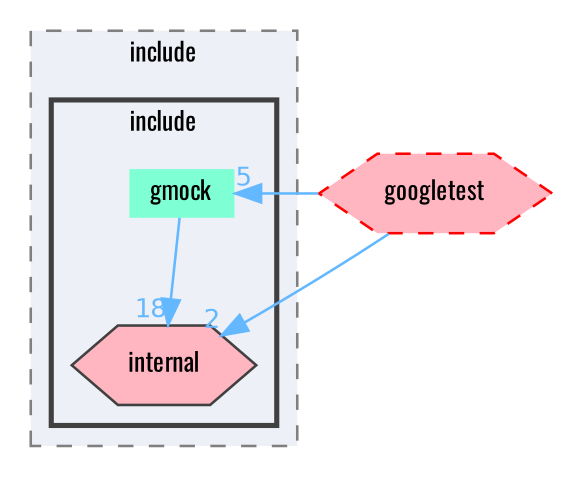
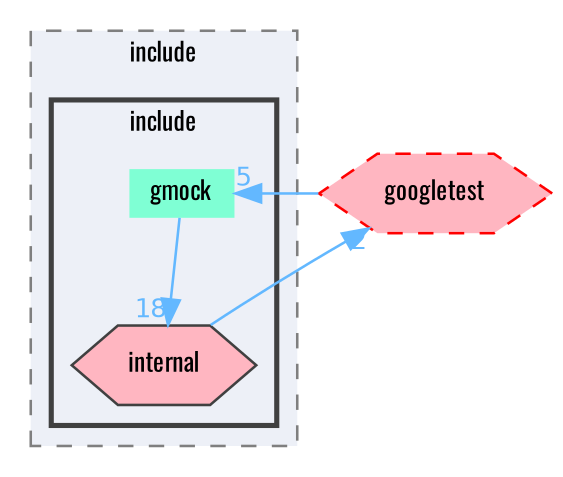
  digraph {
    compound=true
    fontname=Oswald
    node [fillcolor=lightpink fontname=Oswald fontsize=10 shape=hexagon style=filled]
    edge [color=steelblue1 fontcolor=steelblue1 fontname=Oswald fontsize=10 labeldistance=1.5 labelfontname=Helvetica labelfontsize=10]
    n1 [fillcolor=aquamarine height=0.2 label=gmock shape=plaintext width=0.4]
    n2 [color=grey25 height=0.2 label=internal width=0.4]
    n3 [color=red height=0.2 label=googletest style="filled,dashed" width=0.4]
    subgraph cluster_1 {
      bgcolor="#edf0f7"
      fontsize=10
      label=include
      pencolor=grey50
      style="filled,dashed"
      subgraph cluster_2 {
        bgcolor="#edf0f7"
        fontsize=10
        label=include
        pencolor=grey25
        style="filled,bold"
        n1
        n2
      }
    }
    n1 -> n2 [headlabel=18]
-   n3 -> n2 [headlabel=2]
+   n2 -> n3 [headlabel=2]
    n3 -> n1 [headlabel=5]
  }
